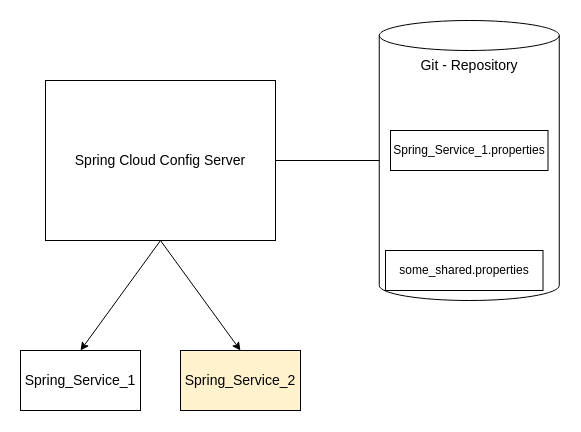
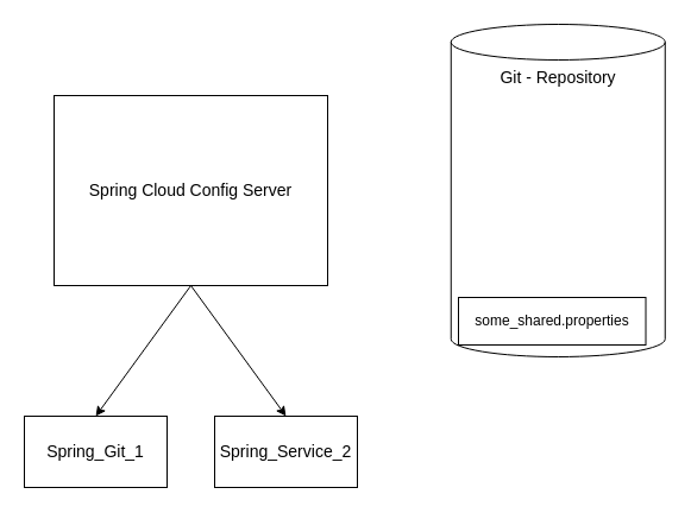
  <mxCell id="0" />
  <mxCell id="1" parent="0" />
  <mxCell id="2" value="&lt;div style=&quot;font-size: 14px;&quot;&gt;Spring Cloud Config Server&lt;br style=&quot;font-size: 14px;&quot;&gt;&lt;/div&gt;" style="rounded=0;whiteSpace=wrap;html=1;fontSize=14;" parent="1" vertex="1"><mxGeometry x="45" y="80" width="230" height="160" as="geometry" /></mxCell>
- <mxCell id="3" value="Spring_Service_1" style="rounded=0;whiteSpace=wrap;html=1;fontSize=14;" parent="1" vertex="1"><mxGeometry x="20" y="350" width="120" height="60" as="geometry" /></mxCell>
- <mxCell id="4" value="Spring_Service_2" style="rounded=0;whiteSpace=wrap;html=1;fontSize=14;fillColor=#fff2cc;" parent="1" vertex="1"><mxGeometry x="180" y="350" width="120" height="60" as="geometry" /></mxCell>
+ <mxCell id="3" value="Spring_Git_1" style="rounded=0;whiteSpace=wrap;html=1;fontSize=14;" parent="1" vertex="1"><mxGeometry x="20" y="350" width="120" height="60" as="geometry" /></mxCell>
+ <mxCell id="4" value="Spring_Service_2" style="rounded=0;whiteSpace=wrap;html=1;fontSize=14;" parent="1" vertex="1"><mxGeometry x="180" y="350" width="120" height="60" as="geometry" /></mxCell>
  <mxCell id="5" value="" style="endArrow=classic;html=1;rounded=0;entryX=0.5;entryY=0;entryDx=0;entryDy=0;fontSize=14;" parent="1" target="4" edge="1"><mxGeometry width="50" height="50" relative="1" as="geometry"><mxPoint x="160" y="240" as="sourcePoint" /><mxPoint x="190" y="300" as="targetPoint" /></mxGeometry></mxCell>
  <mxCell id="6" value="Git - Repository" style="shape=cylinder3;whiteSpace=wrap;html=1;boundedLbl=1;backgroundOutline=1;size=15;fontSize=14;verticalAlign=top;" parent="1" vertex="1"><mxGeometry x="378.75" y="20" width="180" height="280" as="geometry" /></mxCell>
- <mxCell id="7" value="" style="endArrow=none;html=1;rounded=0;entryX=0;entryY=0.5;entryDx=0;entryDy=0;entryPerimeter=0;exitX=1;exitY=0.5;exitDx=0;exitDy=0;fontSize=14;" parent="1" source="2" target="6" edge="1"><mxGeometry width="50" height="50" relative="1" as="geometry"><mxPoint x="140" y="350" as="sourcePoint" /><mxPoint x="190" y="300" as="targetPoint" /></mxGeometry></mxCell>
  <mxCell id="8" value="" style="endArrow=classic;html=1;rounded=0;entryX=0.5;entryY=0;entryDx=0;entryDy=0;exitX=0.5;exitY=1;exitDx=0;exitDy=0;fontSize=14;" parent="1" source="2" target="3" edge="1"><mxGeometry width="50" height="50" relative="1" as="geometry"><mxPoint x="132.5" y="230" as="sourcePoint" /><mxPoint x="190" y="300" as="targetPoint" /></mxGeometry></mxCell>
- <mxCell id="9" value="Spring_Service_1.properties" style="rounded=0;whiteSpace=wrap;html=1;" vertex="1" parent="1"><mxGeometry x="390" y="130" width="157.5" height="40" as="geometry" /></mxCell>
  <mxCell id="10" value="some_shared.properties" style="rounded=0;whiteSpace=wrap;html=1;" vertex="1" parent="1"><mxGeometry x="385" y="250" width="157.5" height="40" as="geometry" /></mxCell>
